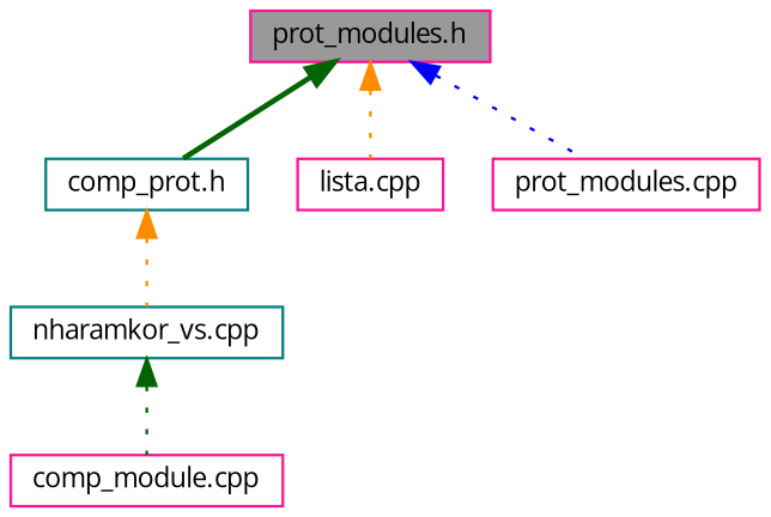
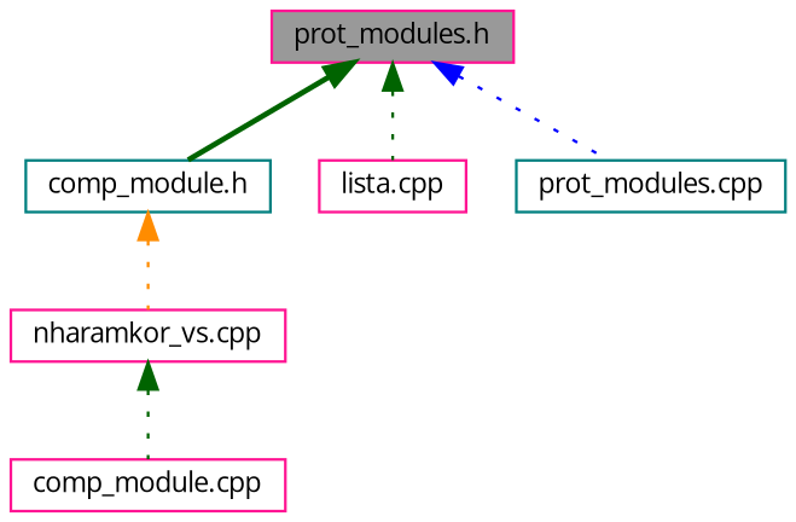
  digraph {
    fontname="Open Sans"
    node [color=deeppink fillcolor=white fontname="Open Sans" fontsize=10 shape=box style=filled]
    edge [color=darkgreen dir=back fontname="Open Sans" fontsize=10 labelfontname=Helvetica labelfontsize=10 style=dotted]
    n1 [fillcolor=grey60 fontcolor=black height=0.2 label="prot_modules.h" width=0.4]
-   n2 [color=teal height=0.2 label="comp_prot.h" width=0.4]
+   n2 [color=teal height=0.2 label="comp_module.h" width=0.4]
    n3 [height=0.2 label="lista.cpp" width=0.4]
-   n4 [height=0.2 label="prot_modules.cpp" width=0.4]
-   n5 [color=teal height=0.2 label="nharamkor_vs.cpp" width=0.4]
+   n4 [color=teal height=0.2 label="prot_modules.cpp" width=0.4]
+   n5 [height=0.2 label="nharamkor_vs.cpp" width=0.4]
    n6 [height=0.2 label="comp_module.cpp" width=0.4]
    n1 -> n2 [style=bold]
-   n1 -> n3 [color=darkorange]
+   n1 -> n3
    n1 -> n4 [color=blue]
    n2 -> n5 [color=darkorange]
    n5 -> n6
  }
